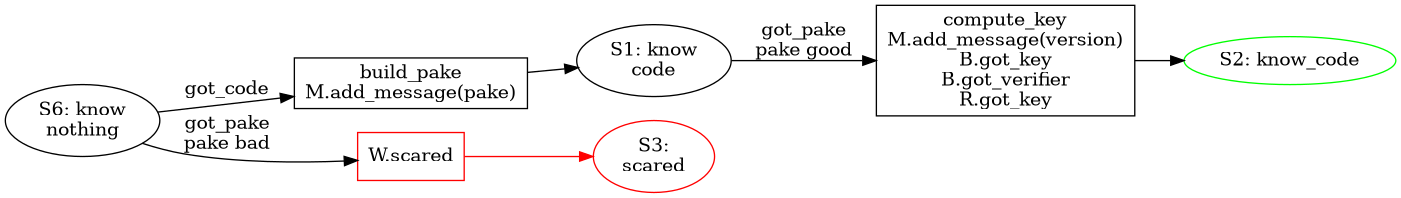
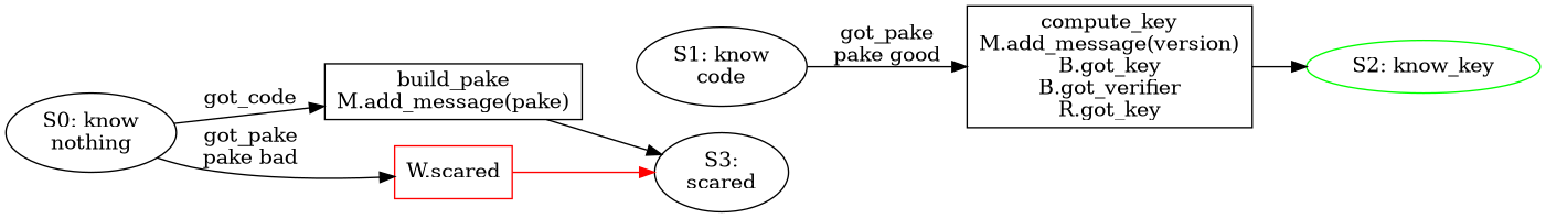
  digraph {
    rankdir=LR
-   n1 [label="S6: know\nnothing"]
+   n1 [label="S0: know\nnothing"]
    n2 [label="build_pake\nM.add_message(pake)" shape=box]
    n3 [color=red label="W.scared" shape=box]
    n4 [label="S1: know\ncode"]
    n5 [label="compute_key\nM.add_message(version)\nB.got_key\nB.got_verifier\nR.got_key" shape=box]
-   n6 [color=red label="S3:\nscared"]
-   n7 [color=green label="S2: know_code"]
+   n6 [color=black label="S3:\nscared"]
+   n7 [color=green label="S2: know_key"]
    n1 -> n2 [label=got_code]
    n1 -> n3 [label="got_pake\npake bad"]
-   n2 -> n4
+   n2 -> n6
    n3 -> n6 [color=red]
    n4 -> n5 [label="got_pake\npake good"]
    n5 -> n7
  }
